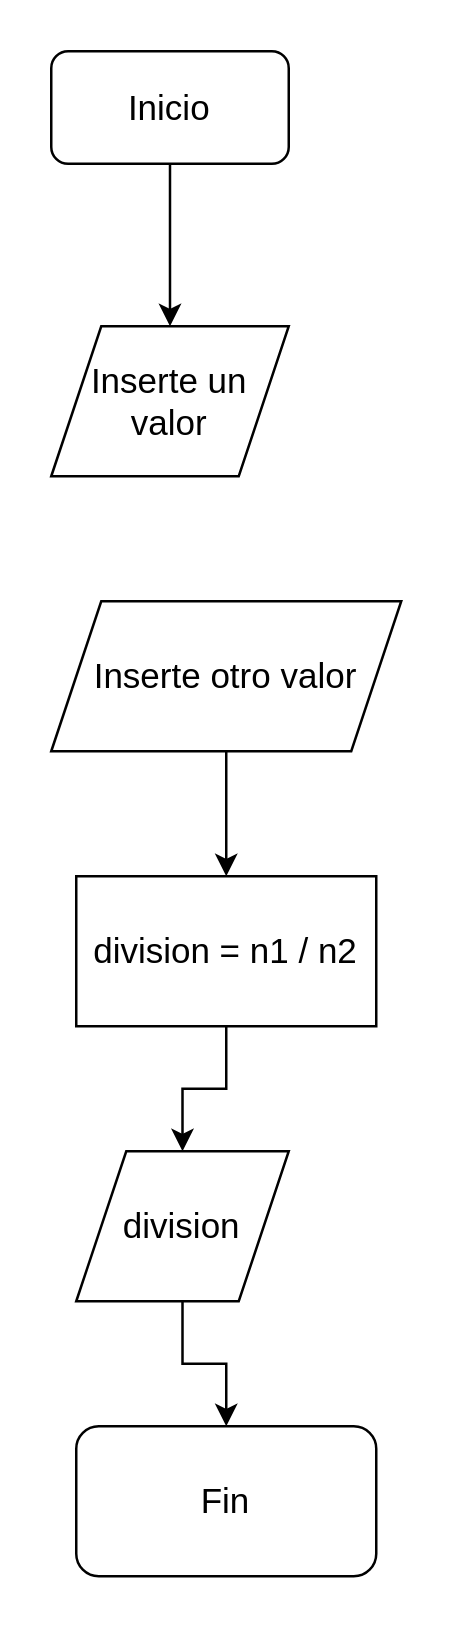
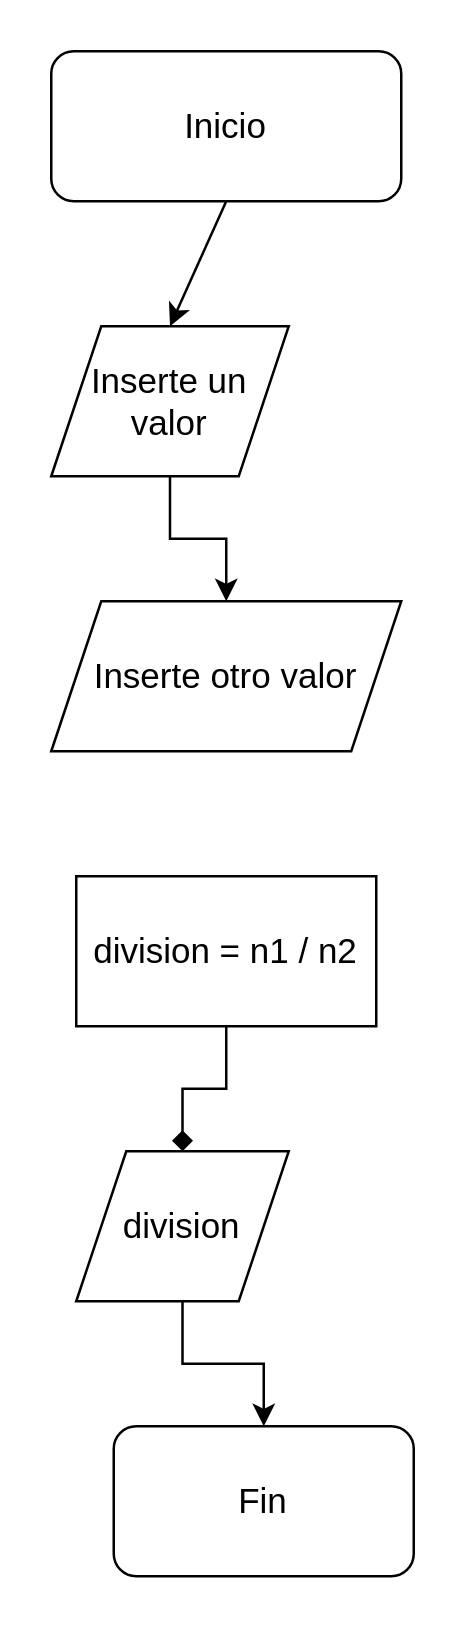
  <mxCell id="0" />
  <mxCell id="1" parent="0" />
- <mxCell id="2" value="&lt;div&gt;Inicio&lt;/div&gt;" style="rounded=1;whiteSpace=wrap;html=1;glass=0;fontSize=14;" parent="1" vertex="1"><mxGeometry x="20" y="20" width="95" height="45" as="geometry" /></mxCell>
+ <mxCell id="2" value="&lt;div&gt;Inicio&lt;/div&gt;" style="rounded=1;whiteSpace=wrap;html=1;glass=0;fontSize=14;" parent="1" vertex="1"><mxGeometry x="20" y="20" width="140" height="60" as="geometry" /></mxCell>
  <mxCell id="3" value="" style="endArrow=classic;html=1;rounded=0;exitX=0.5;exitY=1;exitDx=0;exitDy=0;entryX=0.5;entryY=0;entryDx=0;entryDy=0;fontSize=14;" parent="1" source="2" target="5" edge="1"><mxGeometry width="50" height="50" relative="1" as="geometry"><mxPoint x="90" y="180" as="sourcePoint" /><mxPoint x="80" y="130" as="targetPoint" /></mxGeometry></mxCell>
+ <mxCell id="4" style="edgeStyle=orthogonalEdgeStyle;rounded=0;orthogonalLoop=1;jettySize=auto;html=1;entryX=0.5;entryY=0;entryDx=0;entryDy=0;fontSize=14;" edge="1" parent="1" source="5" target="7"><mxGeometry relative="1" as="geometry" /></mxCell>
  <mxCell id="5" value="Inserte un valor" style="shape=parallelogram;perimeter=parallelogramPerimeter;whiteSpace=wrap;html=1;fixedSize=1;gradientColor=none;strokeColor=default;rounded=0;fontSize=14;" parent="1" vertex="1"><mxGeometry x="20" y="130" width="95" height="60" as="geometry" /></mxCell>
- <mxCell id="6" style="edgeStyle=orthogonalEdgeStyle;rounded=0;orthogonalLoop=1;jettySize=auto;html=1;exitX=0.5;exitY=1;exitDx=0;exitDy=0;entryX=0.5;entryY=0;entryDx=0;entryDy=0;fontSize=14;" edge="1" parent="1" source="7" target="9"><mxGeometry relative="1" as="geometry" /></mxCell>
  <mxCell id="7" value="Inserte otro valor" style="shape=parallelogram;perimeter=parallelogramPerimeter;whiteSpace=wrap;html=1;fixedSize=1;gradientColor=none;strokeColor=default;rounded=0;fontSize=14;" vertex="1" parent="1"><mxGeometry x="20" y="240" width="140" height="60" as="geometry" /></mxCell>
- <mxCell id="8" style="edgeStyle=orthogonalEdgeStyle;rounded=0;orthogonalLoop=1;jettySize=auto;html=1;exitX=0.5;exitY=1;exitDx=0;exitDy=0;entryX=0.5;entryY=0;entryDx=0;entryDy=0;fontSize=14;" edge="1" parent="1" source="9" target="11"><mxGeometry relative="1" as="geometry" /></mxCell>
+ <mxCell id="8" style="edgeStyle=orthogonalEdgeStyle;rounded=0;orthogonalLoop=1;jettySize=auto;html=1;exitX=0.5;exitY=1;exitDx=0;exitDy=0;entryX=0.5;entryY=0;entryDx=0;entryDy=0;fontSize=14;endArrow=diamond;" edge="1" parent="1" source="9" target="11"><mxGeometry relative="1" as="geometry" /></mxCell>
  <mxCell id="9" value="division = n1 /&lt;span style=&quot;background-color: transparent; color: light-dark(rgb(0, 0, 0), rgb(255, 255, 255));&quot;&gt;&amp;nbsp;n2&lt;/span&gt;" style="rounded=0;whiteSpace=wrap;html=1;fontSize=14;" vertex="1" parent="1"><mxGeometry x="30" y="350" width="120" height="60" as="geometry" /></mxCell>
  <mxCell id="10" style="edgeStyle=orthogonalEdgeStyle;rounded=0;orthogonalLoop=1;jettySize=auto;html=1;exitX=0.5;exitY=1;exitDx=0;exitDy=0;entryX=0.5;entryY=0;entryDx=0;entryDy=0;fontSize=14;" edge="1" parent="1" source="11" target="12"><mxGeometry relative="1" as="geometry" /></mxCell>
  <mxCell id="11" value="division" style="shape=parallelogram;perimeter=parallelogramPerimeter;whiteSpace=wrap;html=1;fixedSize=1;fontSize=14;" vertex="1" parent="1"><mxGeometry x="30" y="460" width="85" height="60" as="geometry" /></mxCell>
- <mxCell id="12" value="Fin" style="rounded=1;whiteSpace=wrap;html=1;fontSize=14;" vertex="1" parent="1"><mxGeometry x="30" y="570" width="120" height="60" as="geometry" /></mxCell>
+ <mxCell id="12" value="Fin" style="rounded=1;whiteSpace=wrap;html=1;fontSize=14;" vertex="1" parent="1"><mxGeometry x="45" y="570" width="120" height="60" as="geometry" /></mxCell>
